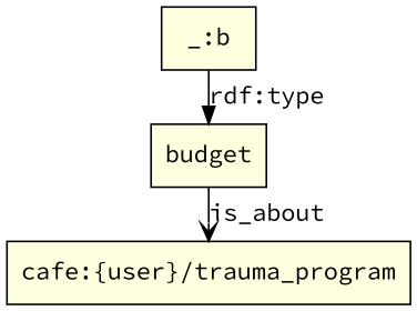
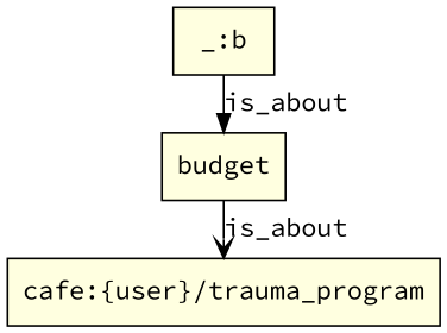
  digraph {
    fontname="Source Code Pro"
    nodesep=.5
    ranksep=0
    splines=true
    node [fillcolor=lightyellow fontname="Source Code Pro" shape=rectangle style=filled]
    edge [fontname="Source Code Pro"]
    "_:b"
    budget
    "cafe:{user}/trauma_program"
-   "_:b" -> budget [arrowhead=normal label="rdf:type"]
+   "_:b" -> budget [arrowhead=normal label=is_about]
    budget -> "cafe:{user}/trauma_program" [arrowhead=vee label=is_about]
  }
